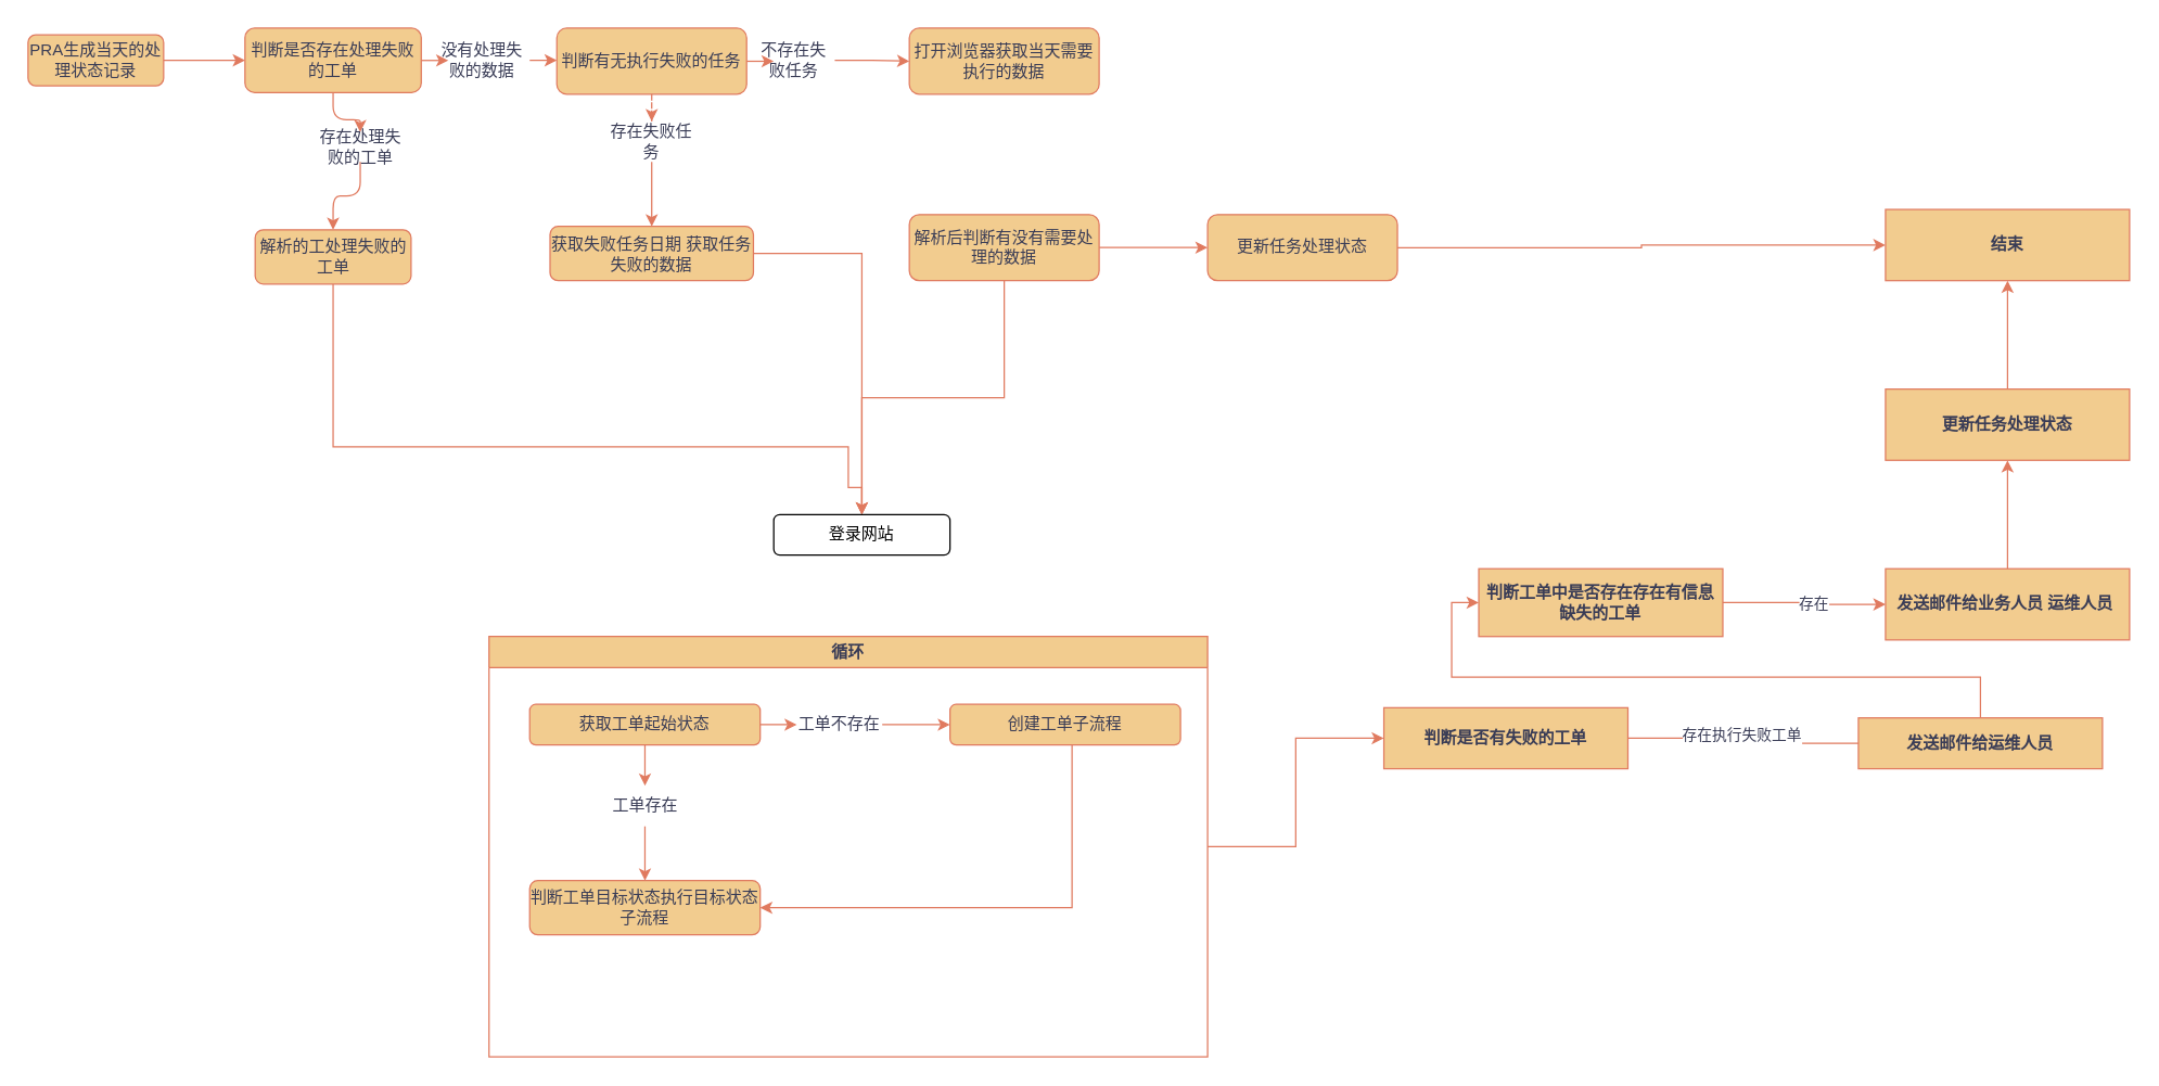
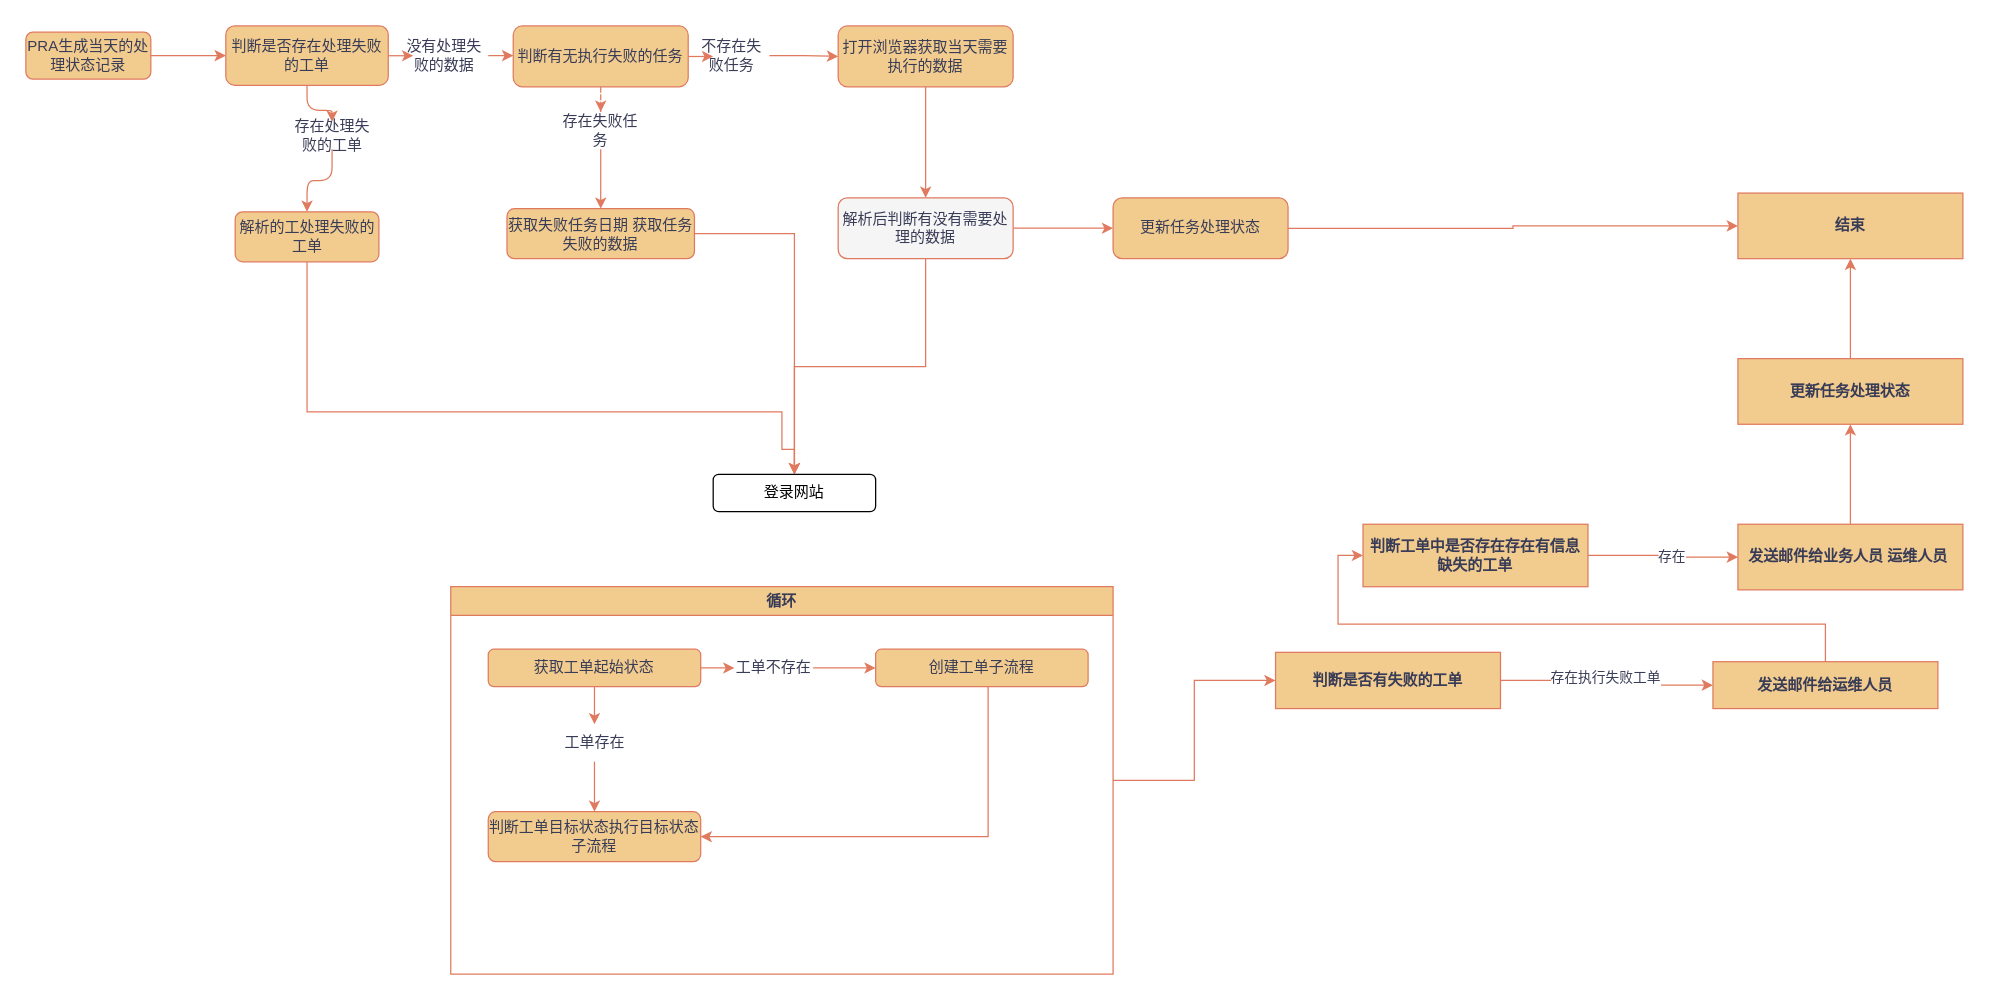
  <mxCell id="0" />
  <mxCell id="1" parent="0" />
  <mxCell id="2" value="" style="edgeStyle=orthogonalEdgeStyle;rounded=1;orthogonalLoop=1;jettySize=auto;html=1;fontFamily=Helvetica;fontSize=12;fontColor=default;labelBackgroundColor=none;strokeColor=#E07A5F;" parent="1" source="3" target="6" edge="1"><mxGeometry relative="1" as="geometry" /></mxCell>
  <mxCell id="3" value="PRA生成当天的处理状态记录" style="whiteSpace=wrap;html=1;rounded=1;labelBackgroundColor=none;fillColor=#F2CC8F;strokeColor=#E07A5F;fontColor=#393C56;" parent="1" vertex="1"><mxGeometry x="20" y="25.25" width="100" height="37.5" as="geometry" /></mxCell>
  <mxCell id="4" value="" style="edgeStyle=orthogonalEdgeStyle;rounded=1;orthogonalLoop=1;jettySize=auto;html=1;fontFamily=Helvetica;fontSize=12;fontColor=default;labelBackgroundColor=none;strokeColor=#E07A5F;" parent="1" source="23" target="8" edge="1"><mxGeometry relative="1" as="geometry" /></mxCell>
  <mxCell id="5" value="" style="edgeStyle=orthogonalEdgeStyle;rounded=0;orthogonalLoop=1;jettySize=auto;html=1;strokeColor=#E07A5F;fontColor=#393C56;fillColor=#F2CC8F;" parent="1" source="21" target="11" edge="1"><mxGeometry relative="1" as="geometry" /></mxCell>
  <mxCell id="6" value="判断是否存在处理失败的工单" style="whiteSpace=wrap;html=1;rounded=1;labelBackgroundColor=none;fillColor=#F2CC8F;strokeColor=#E07A5F;fontColor=#393C56;" parent="1" vertex="1"><mxGeometry x="180" y="20.25" width="130" height="47.5" as="geometry" /></mxCell>
  <mxCell id="7" style="edgeStyle=orthogonalEdgeStyle;rounded=0;orthogonalLoop=1;jettySize=auto;html=1;entryX=0.5;entryY=0;entryDx=0;entryDy=0;strokeColor=#E07A5F;fontColor=#393C56;fillColor=#F2CC8F;" parent="1" source="8" target="54" edge="1"><mxGeometry relative="1" as="geometry"><Array as="points"><mxPoint x="245" y="329" /><mxPoint x="625" y="329" /><mxPoint x="625" y="359" /><mxPoint x="635" y="359" /></Array></mxGeometry></mxCell>
  <mxCell id="8" value="解析的工处理失败的工单" style="whiteSpace=wrap;html=1;rounded=1;labelBackgroundColor=none;fillColor=#F2CC8F;strokeColor=#E07A5F;fontColor=#393C56;" parent="1" vertex="1"><mxGeometry x="187.5" y="169" width="115" height="40" as="geometry" /></mxCell>
  <mxCell id="9" value="" style="edgeStyle=orthogonalEdgeStyle;rounded=0;orthogonalLoop=1;jettySize=auto;html=1;strokeColor=#E07A5F;fontColor=#393C56;fillColor=#F2CC8F;" parent="1" source="19" target="13" edge="1"><mxGeometry relative="1" as="geometry" /></mxCell>
  <mxCell id="10" value="" style="edgeStyle=orthogonalEdgeStyle;rounded=0;orthogonalLoop=1;jettySize=auto;html=1;strokeColor=#E07A5F;fontColor=#393C56;fillColor=#F2CC8F;entryX=0;entryY=0.5;entryDx=0;entryDy=0;" parent="1" source="17" target="15" edge="1"><mxGeometry relative="1" as="geometry"><mxPoint x="635" y="44.692" as="targetPoint" /></mxGeometry></mxCell>
  <mxCell id="11" value="判断有无执行失败的任务" style="whiteSpace=wrap;html=1;rounded=1;labelBackgroundColor=none;fillColor=#F2CC8F;strokeColor=#E07A5F;fontColor=#393C56;" parent="1" vertex="1"><mxGeometry x="410" y="20.25" width="140" height="48.75" as="geometry" /></mxCell>
  <mxCell id="12" style="edgeStyle=orthogonalEdgeStyle;rounded=0;orthogonalLoop=1;jettySize=auto;html=1;entryX=0.5;entryY=0;entryDx=0;entryDy=0;strokeColor=#E07A5F;fontColor=#393C56;fillColor=#F2CC8F;" parent="1" source="13" target="54" edge="1"><mxGeometry relative="1" as="geometry" /></mxCell>
  <mxCell id="13" value="获取失败任务日期 获取任务失败的数据" style="whiteSpace=wrap;html=1;rounded=1;labelBackgroundColor=none;fillColor=#F2CC8F;strokeColor=#E07A5F;fontColor=#393C56;" parent="1" vertex="1"><mxGeometry x="405" y="166.5" width="150" height="40" as="geometry" /></mxCell>
+ <mxCell id="14" value="" style="edgeStyle=orthogonalEdgeStyle;rounded=0;orthogonalLoop=1;jettySize=auto;html=1;strokeColor=#E07A5F;fontColor=#393C56;fillColor=#F2CC8F;" parent="1" source="15" target="26" edge="1"><mxGeometry relative="1" as="geometry" /></mxCell>
  <mxCell id="15" value="打开浏览器获取当天需要执行的数据" style="whiteSpace=wrap;html=1;rounded=1;labelBackgroundColor=none;fillColor=#F2CC8F;strokeColor=#E07A5F;fontColor=#393C56;" parent="1" vertex="1"><mxGeometry x="670" y="20.25" width="140" height="48.75" as="geometry" /></mxCell>
  <mxCell id="16" value="" style="edgeStyle=orthogonalEdgeStyle;rounded=0;orthogonalLoop=1;jettySize=auto;html=1;strokeColor=#E07A5F;fontColor=#393C56;fillColor=#F2CC8F;" parent="1" source="11" target="17" edge="1"><mxGeometry relative="1" as="geometry"><mxPoint x="550" y="45" as="sourcePoint" /><mxPoint x="630" y="45" as="targetPoint" /></mxGeometry></mxCell>
  <mxCell id="17" value="不存在失败任务" style="text;html=1;strokeColor=none;fillColor=none;align=center;verticalAlign=middle;whiteSpace=wrap;rounded=0;fontColor=#393C56;" parent="1" vertex="1"><mxGeometry x="555" y="29" width="60" height="30" as="geometry" /></mxCell>
  <mxCell id="18" value="" style="edgeStyle=orthogonalEdgeStyle;rounded=0;orthogonalLoop=1;jettySize=auto;html=1;strokeColor=#E07A5F;fontColor=#393C56;fillColor=#F2CC8F;dashed=1;" parent="1" source="11" target="19" edge="1"><mxGeometry relative="1" as="geometry"><mxPoint x="480" y="69" as="sourcePoint" /><mxPoint x="480" y="149" as="targetPoint" /></mxGeometry></mxCell>
  <mxCell id="19" value="存在失败任务" style="text;html=1;strokeColor=none;fillColor=none;align=center;verticalAlign=middle;whiteSpace=wrap;rounded=0;fontColor=#393C56;" parent="1" vertex="1"><mxGeometry x="445" y="89" width="70" height="30" as="geometry" /></mxCell>
  <mxCell id="20" value="" style="edgeStyle=orthogonalEdgeStyle;rounded=0;orthogonalLoop=1;jettySize=auto;html=1;strokeColor=#E07A5F;fontColor=#393C56;fillColor=#F2CC8F;" parent="1" source="6" target="21" edge="1"><mxGeometry relative="1" as="geometry"><mxPoint x="310" y="44" as="sourcePoint" /><mxPoint x="410" y="45" as="targetPoint" /></mxGeometry></mxCell>
  <mxCell id="21" value="没有处理失败的数据" style="text;html=1;strokeColor=none;fillColor=none;align=center;verticalAlign=middle;whiteSpace=wrap;rounded=0;fontColor=#393C56;" parent="1" vertex="1"><mxGeometry x="320" y="29" width="70" height="30" as="geometry" /></mxCell>
  <mxCell id="22" value="" style="edgeStyle=orthogonalEdgeStyle;rounded=1;orthogonalLoop=1;jettySize=auto;html=1;fontFamily=Helvetica;fontSize=12;fontColor=default;labelBackgroundColor=none;strokeColor=#E07A5F;" parent="1" source="6" target="23" edge="1"><mxGeometry relative="1" as="geometry"><mxPoint x="245" y="68" as="sourcePoint" /><mxPoint x="245" y="142" as="targetPoint" /></mxGeometry></mxCell>
  <mxCell id="23" value="存在处理失败的工单" style="text;html=1;strokeColor=none;fillColor=none;align=center;verticalAlign=middle;whiteSpace=wrap;rounded=1;fontSize=12;fontFamily=Helvetica;fontColor=#393C56;labelBackgroundColor=none;" parent="1" vertex="1"><mxGeometry x="230.5" y="97" width="69" height="22" as="geometry" /></mxCell>
  <mxCell id="24" style="edgeStyle=orthogonalEdgeStyle;rounded=0;orthogonalLoop=1;jettySize=auto;html=1;entryX=0.5;entryY=0;entryDx=0;entryDy=0;strokeColor=#E07A5F;fontColor=#393C56;fillColor=#F2CC8F;" parent="1" source="26" target="54" edge="1"><mxGeometry relative="1" as="geometry" /></mxCell>
  <mxCell id="25" value="" style="edgeStyle=orthogonalEdgeStyle;rounded=0;orthogonalLoop=1;jettySize=auto;html=1;strokeColor=#E07A5F;fontColor=#393C56;fillColor=#F2CC8F;" parent="1" source="26" target="40" edge="1"><mxGeometry relative="1" as="geometry" /></mxCell>
- <mxCell id="26" value="解析后判断有没有需要处理的数据" style="whiteSpace=wrap;html=1;rounded=1;labelBackgroundColor=none;fillColor=#F2CC8F;strokeColor=#E07A5F;fontColor=#393C56;" parent="1" vertex="1"><mxGeometry x="670" y="157.75" width="140" height="48.75" as="geometry" /></mxCell>
+ <mxCell id="26" value="解析后判断有没有需要处理的数据" style="whiteSpace=wrap;html=1;rounded=1;labelBackgroundColor=none;fillColor=#f5f5f5;strokeColor=#E07A5F;fontColor=#393C56;" parent="1" vertex="1"><mxGeometry x="670" y="157.75" width="140" height="48.75" as="geometry" /></mxCell>
  <mxCell id="27" value="" style="edgeStyle=orthogonalEdgeStyle;rounded=0;orthogonalLoop=1;jettySize=auto;html=1;strokeColor=#E07A5F;fontColor=#393C56;fillColor=#F2CC8F;" parent="1" source="28" target="43" edge="1"><mxGeometry relative="1" as="geometry" /></mxCell>
  <mxCell id="28" value="循环" style="swimlane;whiteSpace=wrap;html=1;strokeColor=#E07A5F;fontColor=#393C56;fillColor=#F2CC8F;" parent="1" vertex="1"><mxGeometry x="360" y="469" width="530" height="310" as="geometry" /></mxCell>
  <mxCell id="29" style="edgeStyle=orthogonalEdgeStyle;rounded=0;orthogonalLoop=1;jettySize=auto;html=1;entryX=0.5;entryY=0;entryDx=0;entryDy=0;strokeColor=#E07A5F;fontColor=#393C56;fillColor=#F2CC8F;" parent="28" source="34" target="32" edge="1"><mxGeometry relative="1" as="geometry" /></mxCell>
  <mxCell id="30" value="" style="edgeStyle=orthogonalEdgeStyle;rounded=0;orthogonalLoop=1;jettySize=auto;html=1;strokeColor=#E07A5F;fontColor=#393C56;fillColor=#F2CC8F;" parent="28" source="38" target="36" edge="1"><mxGeometry relative="1" as="geometry" /></mxCell>
  <mxCell id="31" value="获取工单起始状态" style="rounded=1;whiteSpace=wrap;html=1;strokeColor=#E07A5F;fontColor=#393C56;fillColor=#F2CC8F;" parent="28" vertex="1"><mxGeometry x="30" y="50" width="170" height="30" as="geometry" /></mxCell>
  <mxCell id="32" value="判断工单目标状态执行目标状态子流程" style="rounded=1;whiteSpace=wrap;html=1;strokeColor=#E07A5F;fontColor=#393C56;fillColor=#F2CC8F;" parent="28" vertex="1"><mxGeometry x="30" y="180" width="170" height="40" as="geometry" /></mxCell>
  <mxCell id="33" value="" style="edgeStyle=orthogonalEdgeStyle;rounded=0;orthogonalLoop=1;jettySize=auto;html=1;entryX=0.5;entryY=0;entryDx=0;entryDy=0;strokeColor=#E07A5F;fontColor=#393C56;fillColor=#F2CC8F;" parent="28" source="31" target="34" edge="1"><mxGeometry relative="1" as="geometry"><mxPoint x="685" y="540" as="sourcePoint" /><mxPoint x="685" y="640" as="targetPoint" /></mxGeometry></mxCell>
  <mxCell id="34" value="工单存在" style="text;html=1;strokeColor=none;fillColor=none;align=center;verticalAlign=middle;whiteSpace=wrap;rounded=0;fontColor=#393C56;" parent="28" vertex="1"><mxGeometry x="72.5" y="110" width="85" height="30" as="geometry" /></mxCell>
  <mxCell id="35" style="edgeStyle=orthogonalEdgeStyle;rounded=0;orthogonalLoop=1;jettySize=auto;html=1;entryX=1;entryY=0.5;entryDx=0;entryDy=0;strokeColor=#E07A5F;fontColor=#393C56;fillColor=#F2CC8F;" parent="28" source="36" target="32" edge="1"><mxGeometry relative="1" as="geometry"><Array as="points"><mxPoint x="430" y="200" /></Array></mxGeometry></mxCell>
  <mxCell id="36" value="创建工单子流程" style="rounded=1;whiteSpace=wrap;html=1;strokeColor=#E07A5F;fontColor=#393C56;fillColor=#F2CC8F;" parent="28" vertex="1"><mxGeometry x="340" y="50" width="170" height="30" as="geometry" /></mxCell>
  <mxCell id="37" value="" style="edgeStyle=orthogonalEdgeStyle;rounded=0;orthogonalLoop=1;jettySize=auto;html=1;strokeColor=#E07A5F;fontColor=#393C56;fillColor=#F2CC8F;" parent="28" source="31" target="38" edge="1"><mxGeometry relative="1" as="geometry"><mxPoint x="770" y="525" as="sourcePoint" /><mxPoint x="890" y="525" as="targetPoint" /></mxGeometry></mxCell>
  <mxCell id="38" value="工单不存在" style="text;html=1;strokeColor=none;fillColor=none;align=center;verticalAlign=middle;whiteSpace=wrap;rounded=0;fontColor=#393C56;" parent="28" vertex="1"><mxGeometry x="227" y="50" width="63" height="30" as="geometry" /></mxCell>
  <mxCell id="39" style="edgeStyle=orthogonalEdgeStyle;rounded=0;orthogonalLoop=1;jettySize=auto;html=1;entryX=0;entryY=0.5;entryDx=0;entryDy=0;strokeColor=#E07A5F;fontColor=#393C56;fillColor=#F2CC8F;" parent="1" source="40" target="53" edge="1"><mxGeometry relative="1" as="geometry" /></mxCell>
  <mxCell id="40" value="更新任务处理状态" style="whiteSpace=wrap;html=1;rounded=1;labelBackgroundColor=none;fillColor=#F2CC8F;strokeColor=#E07A5F;fontColor=#393C56;" parent="1" vertex="1"><mxGeometry x="890" y="157.75" width="140" height="48.75" as="geometry" /></mxCell>
- <mxCell id="41" style="edgeStyle=orthogonalEdgeStyle;rounded=0;orthogonalLoop=1;jettySize=auto;html=1;exitX=1;exitY=0.5;exitDx=0;exitDy=0;entryX=0;entryY=0.5;entryDx=0;entryDy=0;strokeColor=#E07A5F;fontColor=#393C56;fillColor=#F2CC8F;endArrow=none;" parent="1" source="43" target="45" edge="1"><mxGeometry relative="1" as="geometry" /></mxCell>
+ <mxCell id="41" style="edgeStyle=orthogonalEdgeStyle;rounded=0;orthogonalLoop=1;jettySize=auto;html=1;exitX=1;exitY=0.5;exitDx=0;exitDy=0;entryX=0;entryY=0.5;entryDx=0;entryDy=0;strokeColor=#E07A5F;fontColor=#393C56;fillColor=#F2CC8F;" parent="1" source="43" target="45" edge="1"><mxGeometry relative="1" as="geometry" /></mxCell>
  <mxCell id="42" value="存在执行失败工单" style="edgeLabel;html=1;align=center;verticalAlign=middle;resizable=0;points=[];fontColor=#393C56;" parent="41" vertex="1" connectable="0"><mxGeometry x="-0.048" y="3" relative="1" as="geometry"><mxPoint as="offset" /></mxGeometry></mxCell>
  <mxCell id="43" value="判断是否有失败的工单" style="whiteSpace=wrap;html=1;fillColor=#F2CC8F;strokeColor=#E07A5F;fontColor=#393C56;fontStyle=1;startSize=23;" parent="1" vertex="1"><mxGeometry x="1020" y="521.5" width="180" height="45" as="geometry" /></mxCell>
  <mxCell id="44" style="edgeStyle=orthogonalEdgeStyle;rounded=0;orthogonalLoop=1;jettySize=auto;html=1;exitX=0.5;exitY=0;exitDx=0;exitDy=0;entryX=0;entryY=0.5;entryDx=0;entryDy=0;strokeColor=#E07A5F;fontColor=#393C56;fillColor=#F2CC8F;" parent="1" source="45" target="48" edge="1"><mxGeometry relative="1" as="geometry" /></mxCell>
  <mxCell id="45" value="发送邮件给运维人员" style="whiteSpace=wrap;html=1;fillColor=#F2CC8F;strokeColor=#E07A5F;fontColor=#393C56;fontStyle=1;startSize=23;" parent="1" vertex="1"><mxGeometry x="1370" y="529" width="180" height="37.5" as="geometry" /></mxCell>
  <mxCell id="46" value="" style="edgeStyle=orthogonalEdgeStyle;rounded=0;orthogonalLoop=1;jettySize=auto;html=1;strokeColor=#E07A5F;fontColor=#393C56;fillColor=#F2CC8F;" parent="1" source="48" target="50" edge="1"><mxGeometry relative="1" as="geometry" /></mxCell>
  <mxCell id="47" value="存在" style="edgeLabel;html=1;align=center;verticalAlign=middle;resizable=0;points=[];fontColor=#393C56;" parent="46" vertex="1" connectable="0"><mxGeometry x="0.123" y="1" relative="1" as="geometry"><mxPoint as="offset" /></mxGeometry></mxCell>
  <mxCell id="48" value="判断工单中是否存在存在有信息缺失的工单" style="whiteSpace=wrap;html=1;fillColor=#F2CC8F;strokeColor=#E07A5F;fontColor=#393C56;fontStyle=1;startSize=23;" parent="1" vertex="1"><mxGeometry x="1090" y="419" width="180" height="50" as="geometry" /></mxCell>
  <mxCell id="49" value="" style="edgeStyle=orthogonalEdgeStyle;rounded=0;orthogonalLoop=1;jettySize=auto;html=1;strokeColor=#E07A5F;fontColor=#393C56;fillColor=#F2CC8F;" parent="1" source="50" target="52" edge="1"><mxGeometry relative="1" as="geometry" /></mxCell>
  <mxCell id="50" value="发送邮件给业务人员 运维人员&amp;nbsp;" style="whiteSpace=wrap;html=1;fillColor=#F2CC8F;strokeColor=#E07A5F;fontColor=#393C56;fontStyle=1;startSize=23;" parent="1" vertex="1"><mxGeometry x="1390" y="419" width="180" height="52.5" as="geometry" /></mxCell>
  <mxCell id="51" value="" style="edgeStyle=orthogonalEdgeStyle;rounded=0;orthogonalLoop=1;jettySize=auto;html=1;strokeColor=#E07A5F;fontColor=#393C56;fillColor=#F2CC8F;" parent="1" source="52" target="53" edge="1"><mxGeometry relative="1" as="geometry" /></mxCell>
  <mxCell id="52" value="更新任务处理状态" style="whiteSpace=wrap;html=1;fillColor=#F2CC8F;strokeColor=#E07A5F;fontColor=#393C56;fontStyle=1;startSize=23;" parent="1" vertex="1"><mxGeometry x="1390" y="286.5" width="180" height="52.5" as="geometry" /></mxCell>
  <mxCell id="53" value="结束" style="whiteSpace=wrap;html=1;fillColor=#F2CC8F;strokeColor=#E07A5F;fontColor=#393C56;fontStyle=1;startSize=23;" parent="1" vertex="1"><mxGeometry x="1390" y="154" width="180" height="52.5" as="geometry" /></mxCell>
  <mxCell id="54" value="登录网站" style="rounded=1;whiteSpace=wrap;html=1;" vertex="1" parent="1"><mxGeometry x="570" y="379" width="130" height="30" as="geometry" /></mxCell>
